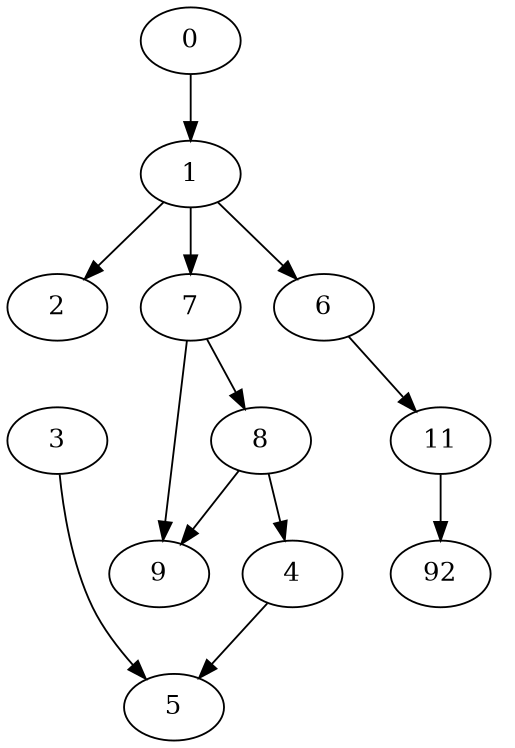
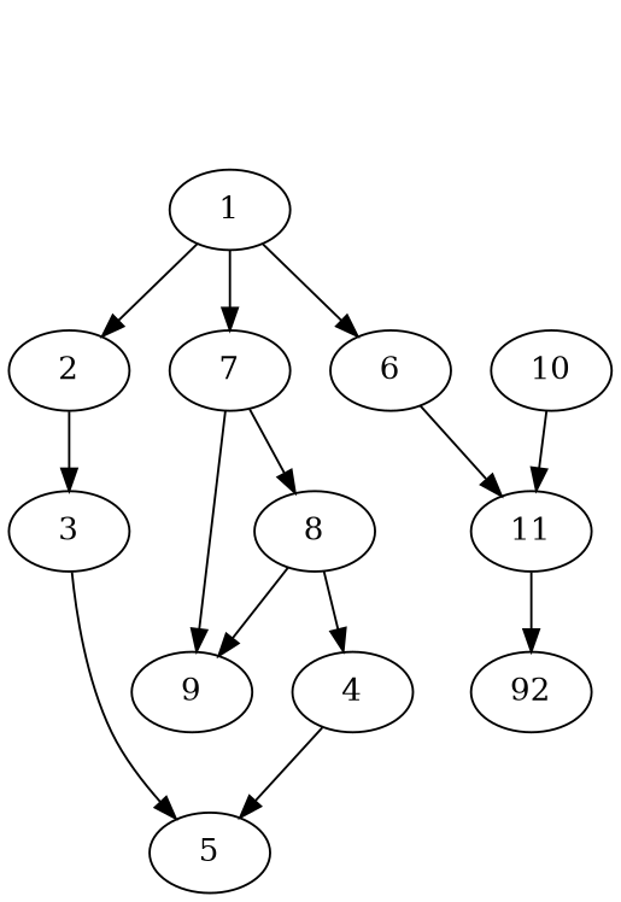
  digraph {
-   0
    1
    2
    7
    6
+   10
    11
    3
    8
    9
    5
    4
    n13 [label=92]
-   0 -> 1
    1 -> 2
    1 -> 7
    1 -> 6
+   2 -> 3
    7 -> 8
    7 -> 9
    6 -> 11
+   10 -> 11
    11 -> n13
    3 -> 5
    8 -> 9
    8 -> 4
    4 -> 5
  }
